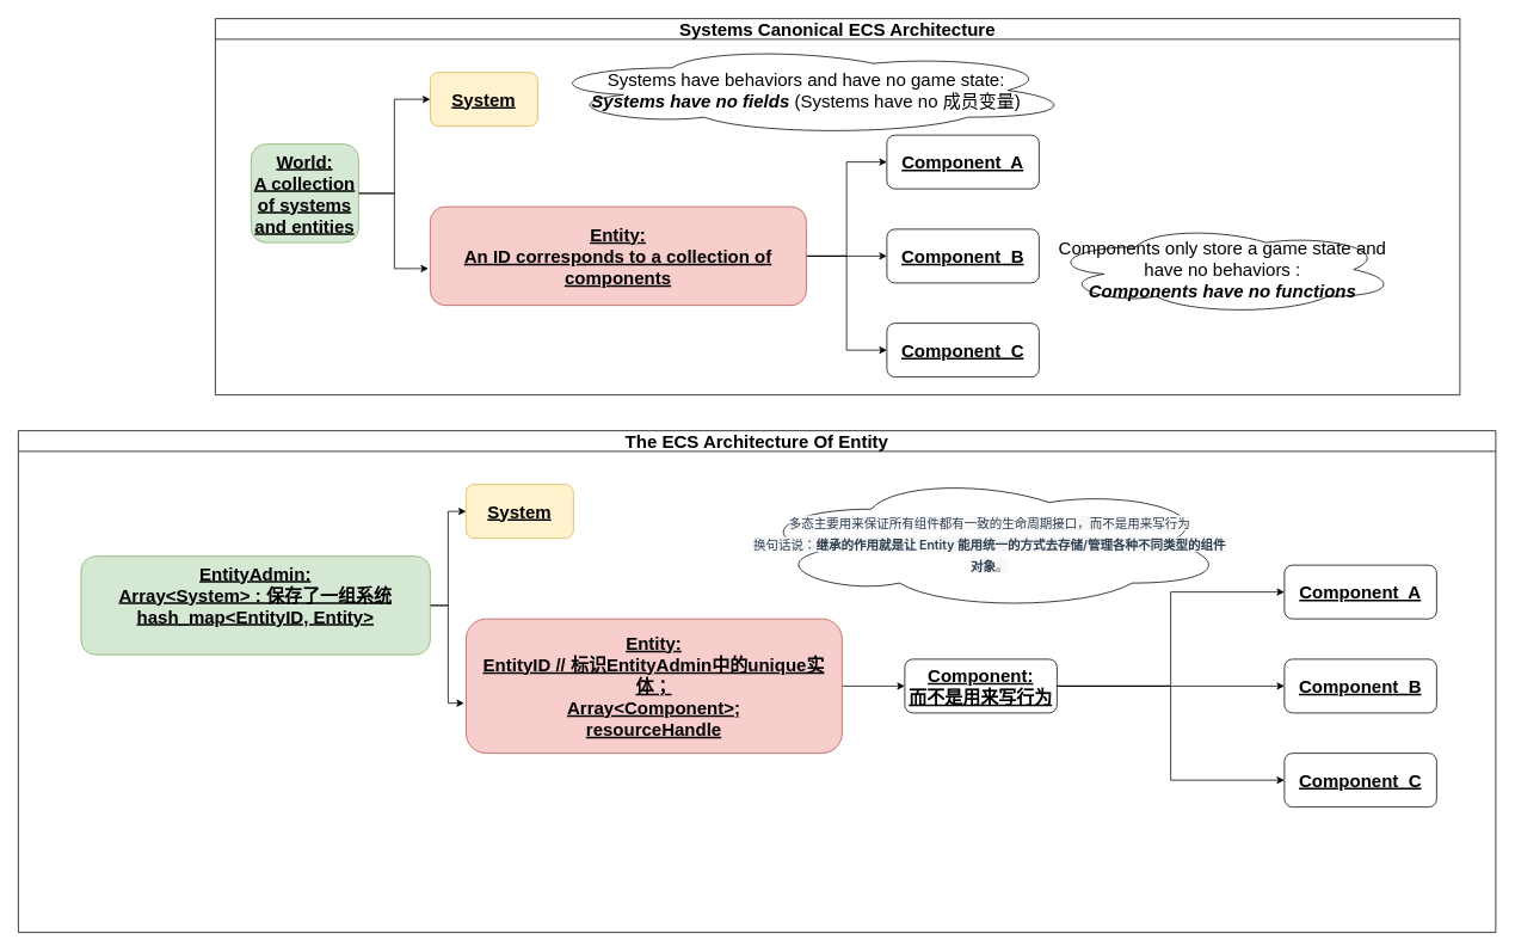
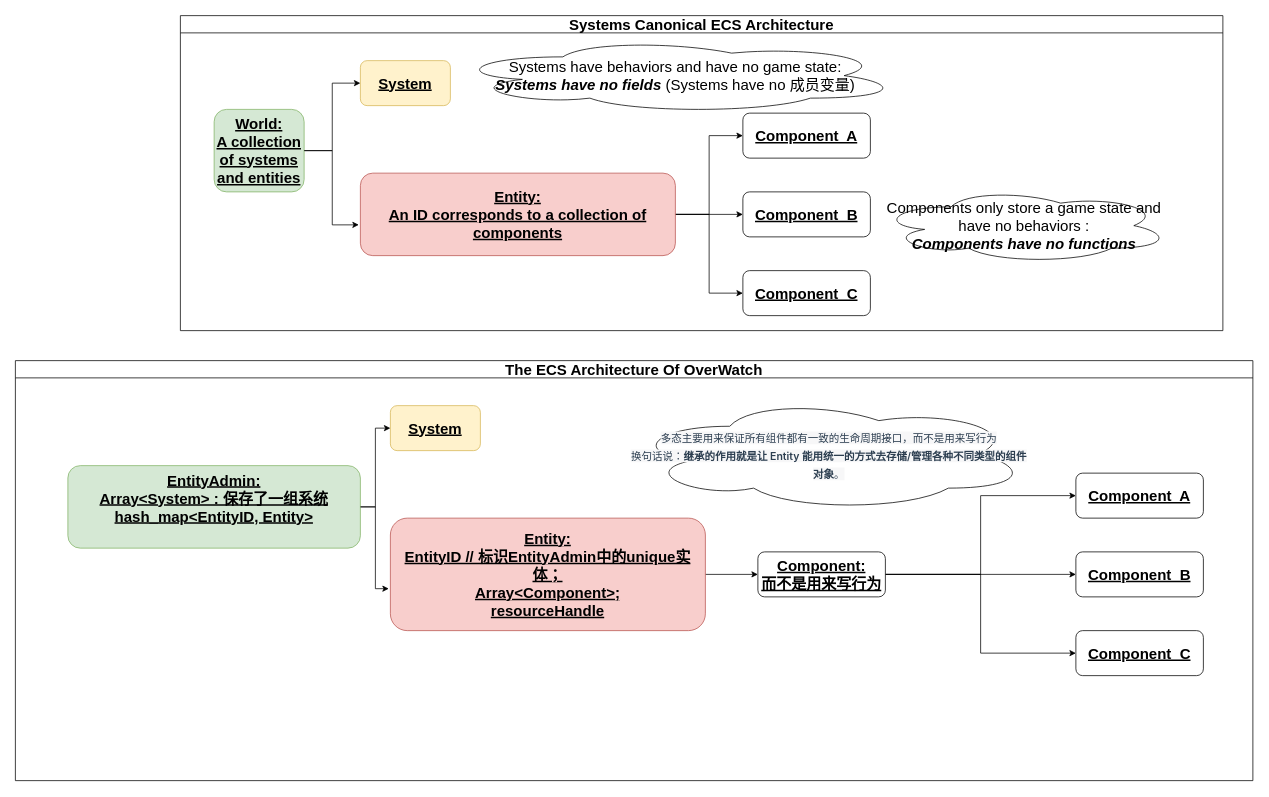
  <mxCell id="0" />
  <mxCell id="1" parent="0" />
  <mxCell id="2" value="Systems Canonical ECS Architecture" style="swimlane;whiteSpace=wrap;html=1;fontSize=20;" vertex="1" parent="1"><mxGeometry x="240" y="20" width="1390" height="420" as="geometry" /></mxCell>
  <mxCell id="3" style="edgeStyle=orthogonalEdgeStyle;rounded=0;orthogonalLoop=1;jettySize=auto;html=1;entryX=0;entryY=0.5;entryDx=0;entryDy=0;" edge="1" parent="2" source="4" target="5"><mxGeometry relative="1" as="geometry" /></mxCell>
- <mxCell id="4" value="World:&lt;div&gt;A collection of systems and entities&lt;/div&gt;" style="rounded=1;whiteSpace=wrap;html=1;fontStyle=5;fontSize=20;fillColor=#d5e8d4;strokeColor=#82b366;" vertex="1" parent="2"><mxGeometry x="40" y="140" width="120" height="110" as="geometry" /></mxCell>
+ <mxCell id="4" value="World:&lt;div&gt;A collection of systems and entities&lt;/div&gt;" style="rounded=1;whiteSpace=wrap;html=1;fontStyle=5;fontSize=20;fillColor=#d5e8d4;strokeColor=#82b366;" vertex="1" parent="2"><mxGeometry x="45" y="125" width="120" height="110" as="geometry" /></mxCell>
  <mxCell id="5" value="System" style="rounded=1;whiteSpace=wrap;html=1;fontStyle=5;fontSize=20;fillColor=#fff2cc;strokeColor=#d6b656;" vertex="1" parent="2"><mxGeometry x="240" y="60" width="120" height="60" as="geometry" /></mxCell>
  <mxCell id="6" style="edgeStyle=orthogonalEdgeStyle;rounded=0;orthogonalLoop=1;jettySize=auto;html=1;entryX=0;entryY=0.5;entryDx=0;entryDy=0;" edge="1" parent="2" source="9" target="11"><mxGeometry relative="1" as="geometry" /></mxCell>
  <mxCell id="7" style="edgeStyle=orthogonalEdgeStyle;rounded=0;orthogonalLoop=1;jettySize=auto;html=1;exitX=1;exitY=0.5;exitDx=0;exitDy=0;entryX=0;entryY=0.5;entryDx=0;entryDy=0;" edge="1" parent="2" source="9" target="12"><mxGeometry relative="1" as="geometry" /></mxCell>
  <mxCell id="8" style="edgeStyle=orthogonalEdgeStyle;rounded=0;orthogonalLoop=1;jettySize=auto;html=1;exitX=1;exitY=0.5;exitDx=0;exitDy=0;entryX=0;entryY=0.5;entryDx=0;entryDy=0;" edge="1" parent="2" source="9" target="13"><mxGeometry relative="1" as="geometry" /></mxCell>
  <mxCell id="9" value="Entity:&lt;div&gt;An ID corresponds to a collection of components&lt;/div&gt;" style="rounded=1;whiteSpace=wrap;html=1;fontStyle=5;fontSize=20;fillColor=#f8cecc;strokeColor=#b85450;" vertex="1" parent="2"><mxGeometry x="240" y="210" width="420" height="110" as="geometry" /></mxCell>
  <mxCell id="10" style="edgeStyle=orthogonalEdgeStyle;rounded=0;orthogonalLoop=1;jettySize=auto;html=1;exitX=1;exitY=0.5;exitDx=0;exitDy=0;entryX=-0.005;entryY=0.627;entryDx=0;entryDy=0;entryPerimeter=0;" edge="1" parent="2" source="4" target="9"><mxGeometry relative="1" as="geometry" /></mxCell>
  <mxCell id="11" value="Component&amp;nbsp; A" style="rounded=1;whiteSpace=wrap;html=1;fontStyle=5;fontSize=20;" vertex="1" parent="2"><mxGeometry x="750" y="130" width="170" height="60" as="geometry" /></mxCell>
  <mxCell id="12" value="Component&amp;nbsp; B" style="rounded=1;whiteSpace=wrap;html=1;fontStyle=5;fontSize=20;" vertex="1" parent="2"><mxGeometry x="750" y="235" width="170" height="60" as="geometry" /></mxCell>
  <mxCell id="13" value="Component&amp;nbsp; C" style="rounded=1;whiteSpace=wrap;html=1;fontStyle=5;fontSize=20;" vertex="1" parent="2"><mxGeometry x="750" y="340" width="170" height="60" as="geometry" /></mxCell>
  <mxCell id="14" value="Components only store a game state and have no behaviors :&lt;div&gt;&lt;b&gt;&lt;i&gt;Components have no functions&lt;/i&gt;&lt;/b&gt;&lt;/div&gt;" style="ellipse;shape=cloud;whiteSpace=wrap;html=1;fontSize=20;" vertex="1" parent="2"><mxGeometry x="930" y="230" width="390" height="100" as="geometry" /></mxCell>
  <mxCell id="15" value="Systems have behaviors and have no game state:&lt;div&gt;&lt;b&gt;&lt;i&gt;Systems have no fields&lt;/i&gt;&lt;/b&gt; (Systems have no 成员变量)&lt;/div&gt;" style="ellipse;shape=cloud;whiteSpace=wrap;html=1;fontSize=20;" vertex="1" parent="2"><mxGeometry x="360" y="30" width="600" height="100" as="geometry" /></mxCell>
- <mxCell id="16" value="The ECS Architecture Of Entity" style="swimlane;whiteSpace=wrap;html=1;fontSize=20;" vertex="1" parent="1"><mxGeometry x="20" y="480" width="1650" height="560" as="geometry" /></mxCell>
+ <mxCell id="16" value="The ECS Architecture Of OverWatch" style="swimlane;whiteSpace=wrap;html=1;fontSize=20;" vertex="1" parent="1"><mxGeometry x="20" y="480" width="1650" height="560" as="geometry" /></mxCell>
  <mxCell id="17" style="edgeStyle=orthogonalEdgeStyle;rounded=0;orthogonalLoop=1;jettySize=auto;html=1;entryX=0;entryY=0.5;entryDx=0;entryDy=0;" edge="1" parent="16" source="18" target="19"><mxGeometry relative="1" as="geometry" /></mxCell>
  <mxCell id="18" value="EntityAdmin:&lt;div&gt;Array&amp;lt;System&amp;gt; : 保存了一组系统&lt;/div&gt;&lt;div&gt;hash_map&amp;lt;EntityID, Entity&amp;gt;&lt;br&gt;&lt;div&gt;&lt;br&gt;&lt;/div&gt;&lt;/div&gt;" style="rounded=1;whiteSpace=wrap;html=1;fontStyle=5;fontSize=20;fillColor=#d5e8d4;strokeColor=#82b366;" vertex="1" parent="16"><mxGeometry x="70" y="140" width="390" height="110" as="geometry" /></mxCell>
  <mxCell id="19" value="System" style="rounded=1;whiteSpace=wrap;html=1;fontStyle=5;fontSize=20;fillColor=#fff2cc;strokeColor=#d6b656;" vertex="1" parent="16"><mxGeometry x="500" y="60" width="120" height="60" as="geometry" /></mxCell>
  <mxCell id="20" style="edgeStyle=orthogonalEdgeStyle;rounded=0;orthogonalLoop=1;jettySize=auto;html=1;entryX=0;entryY=0.5;entryDx=0;entryDy=0;exitX=1;exitY=0.5;exitDx=0;exitDy=0;" edge="1" parent="16" source="30" target="26"><mxGeometry relative="1" as="geometry" /></mxCell>
  <mxCell id="21" style="edgeStyle=orthogonalEdgeStyle;rounded=0;orthogonalLoop=1;jettySize=auto;html=1;exitX=1;exitY=0.5;exitDx=0;exitDy=0;entryX=0;entryY=0.5;entryDx=0;entryDy=0;" edge="1" parent="16" source="30" target="27"><mxGeometry relative="1" as="geometry" /></mxCell>
  <mxCell id="22" style="edgeStyle=orthogonalEdgeStyle;rounded=0;orthogonalLoop=1;jettySize=auto;html=1;exitX=1;exitY=0.5;exitDx=0;exitDy=0;entryX=0;entryY=0.5;entryDx=0;entryDy=0;" edge="1" parent="16" source="30" target="28"><mxGeometry relative="1" as="geometry" /></mxCell>
  <mxCell id="23" style="edgeStyle=orthogonalEdgeStyle;rounded=0;orthogonalLoop=1;jettySize=auto;html=1;exitX=1;exitY=0.5;exitDx=0;exitDy=0;entryX=0;entryY=0.5;entryDx=0;entryDy=0;" edge="1" parent="16" source="24" target="30"><mxGeometry relative="1" as="geometry" /></mxCell>
  <mxCell id="24" value="Entity:&lt;div&gt;EntityID // 标识EntityAdmin中的unique实体；&lt;/div&gt;&lt;div&gt;Array&amp;lt;Component&amp;gt;;&lt;/div&gt;&lt;div&gt;resourceHandle&lt;/div&gt;" style="rounded=1;whiteSpace=wrap;html=1;fontStyle=5;fontSize=20;fillColor=#f8cecc;strokeColor=#b85450;" vertex="1" parent="16"><mxGeometry x="500" y="210" width="420" height="150" as="geometry" /></mxCell>
  <mxCell id="25" style="edgeStyle=orthogonalEdgeStyle;rounded=0;orthogonalLoop=1;jettySize=auto;html=1;exitX=1;exitY=0.5;exitDx=0;exitDy=0;entryX=-0.005;entryY=0.627;entryDx=0;entryDy=0;entryPerimeter=0;" edge="1" parent="16" source="18" target="24"><mxGeometry relative="1" as="geometry" /></mxCell>
  <mxCell id="26" value="Component&amp;nbsp; A" style="rounded=1;whiteSpace=wrap;html=1;fontStyle=5;fontSize=20;" vertex="1" parent="16"><mxGeometry x="1414" y="150" width="170" height="60" as="geometry" /></mxCell>
  <mxCell id="27" value="Component&amp;nbsp; B" style="rounded=1;whiteSpace=wrap;html=1;fontStyle=5;fontSize=20;" vertex="1" parent="16"><mxGeometry x="1414" y="255" width="170" height="60" as="geometry" /></mxCell>
  <mxCell id="28" value="Component&amp;nbsp; C" style="rounded=1;whiteSpace=wrap;html=1;fontStyle=5;fontSize=20;" vertex="1" parent="16"><mxGeometry x="1414" y="360" width="170" height="60" as="geometry" /></mxCell>
  <mxCell id="29" value="&lt;span style=&quot;color: rgb(44, 62, 80); font-family: -apple-system, BlinkMacSystemFont, &amp;quot;Segoe UI&amp;quot;, Roboto, Oxygen, Ubuntu, Cantarell, &amp;quot;Fira Sans&amp;quot;, &amp;quot;Droid Sans&amp;quot;, &amp;quot;Helvetica Neue&amp;quot;, sans-serif; font-size: 14px; text-align: left; background-color: rgb(247, 247, 248);&quot;&gt;多态主要用来保证所有组件都有一致的生命周期接口，而不是用来写行为&lt;/span&gt;&lt;div&gt;&lt;span style=&quot;color: rgb(44, 62, 80); font-family: -apple-system, BlinkMacSystemFont, &amp;quot;Segoe UI&amp;quot;, Roboto, Oxygen, Ubuntu, Cantarell, &amp;quot;Fira Sans&amp;quot;, &amp;quot;Droid Sans&amp;quot;, &amp;quot;Helvetica Neue&amp;quot;, sans-serif; font-size: 14px; text-align: left; background-color: rgb(247, 247, 248);&quot;&gt;换句话说：&lt;span style=&quot;box-sizing: inherit; font-weight: 600;&quot;&gt;继承的作用就是让 Entity 能用统一的方式去存储/管理各种不同类型的组件对象&lt;/span&gt;。&lt;/span&gt;&lt;/div&gt;" style="ellipse;shape=cloud;whiteSpace=wrap;html=1;fontSize=20;" vertex="1" parent="16"><mxGeometry x="820" y="50" width="530" height="150" as="geometry" /></mxCell>
  <mxCell id="30" value="Component:&lt;div&gt;而不是用来写行为&lt;/div&gt;" style="rounded=1;whiteSpace=wrap;html=1;fontStyle=5;fontSize=20;" vertex="1" parent="16"><mxGeometry x="990" y="255" width="170" height="60" as="geometry" /></mxCell>
